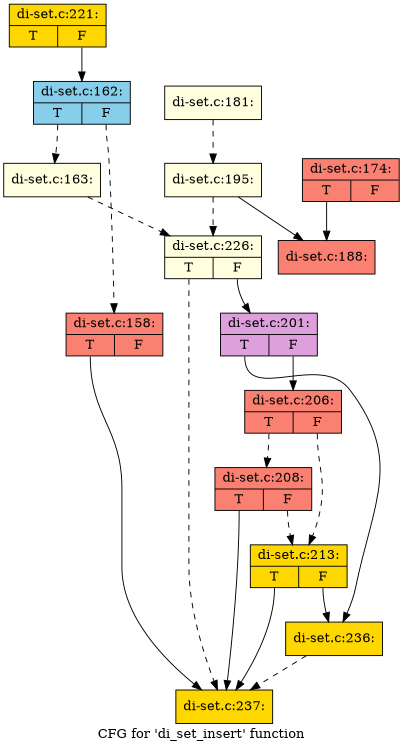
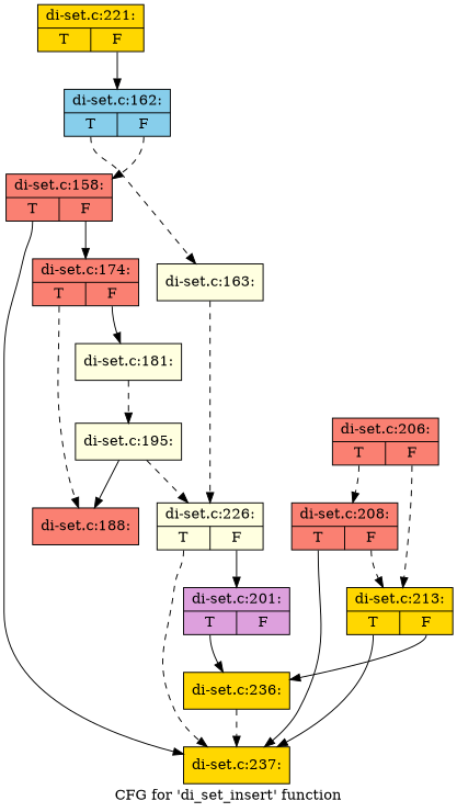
  digraph {
    label="CFG for 'di_set_insert' function"
    node [fillcolor=salmon shape=record style=filled]
    edge [style=solid tailport=s0]
    n1 [fillcolor=gold label="{di-set.c:221:|{<s0>T|<s1>F}}"]
    n2 [fillcolor=skyblue label="{di-set.c:162:|{<s0>T|<s1>F}}"]
    n3 [label="{di-set.c:158:|{<s0>T|<s1>F}}"]
    n4 [fillcolor=lightyellow label="{di-set.c:163:}"]
    n5 [fillcolor=gold label="{di-set.c:237:}"]
    n6 [label="{di-set.c:174:|{<s0>T|<s1>F}}"]
    n7 [fillcolor=lightyellow label="{di-set.c:226:|{<s0>T|<s1>F}}"]
    n8 [fillcolor=plum label="{di-set.c:201:|{<s0>T|<s1>F}}"]
    n9 [label="{di-set.c:188:}"]
    n10 [fillcolor=lightyellow label="{di-set.c:181:}"]
    n11 [fillcolor=gold label="{di-set.c:236:}"]
    n12 [label="{di-set.c:206:|{<s0>T|<s1>F}}"]
    n13 [fillcolor=lightyellow label="{di-set.c:195:}"]
    n14 [label="{di-set.c:208:|{<s0>T|<s1>F}}"]
    n15 [fillcolor=gold label="{di-set.c:213:|{<s0>T|<s1>F}}"]
    n1 -> n2 [tailport=s1]
    n2 -> n3 [style=dashed tailport=s1]
    n2 -> n4 [style=dashed]
    n3 -> n5
+   n3 -> n6 [tailport=s1]
    n4 -> n7 [style=dashed]
-   n6 -> n9
+   n6 -> n9 [style=dashed]
+   n6 -> n10 [tailport=s1]
    n7 -> n5 [style=dashed]
    n7 -> n8 [tailport=s1]
    n8 -> n11
-   n8 -> n12 [tailport=s1]
    n10 -> n13 [style=dashed]
    n11 -> n5 [style=dashed]
    n12 -> n14 [style=dashed]
    n12 -> n15 [style=dashed tailport=s1]
    n13 -> n7 [style=dashed]
    n13 -> n9
    n14 -> n5
    n14 -> n15 [style=dashed tailport=s1]
    n15 -> n5
    n15 -> n11 [tailport=s1]
  }
